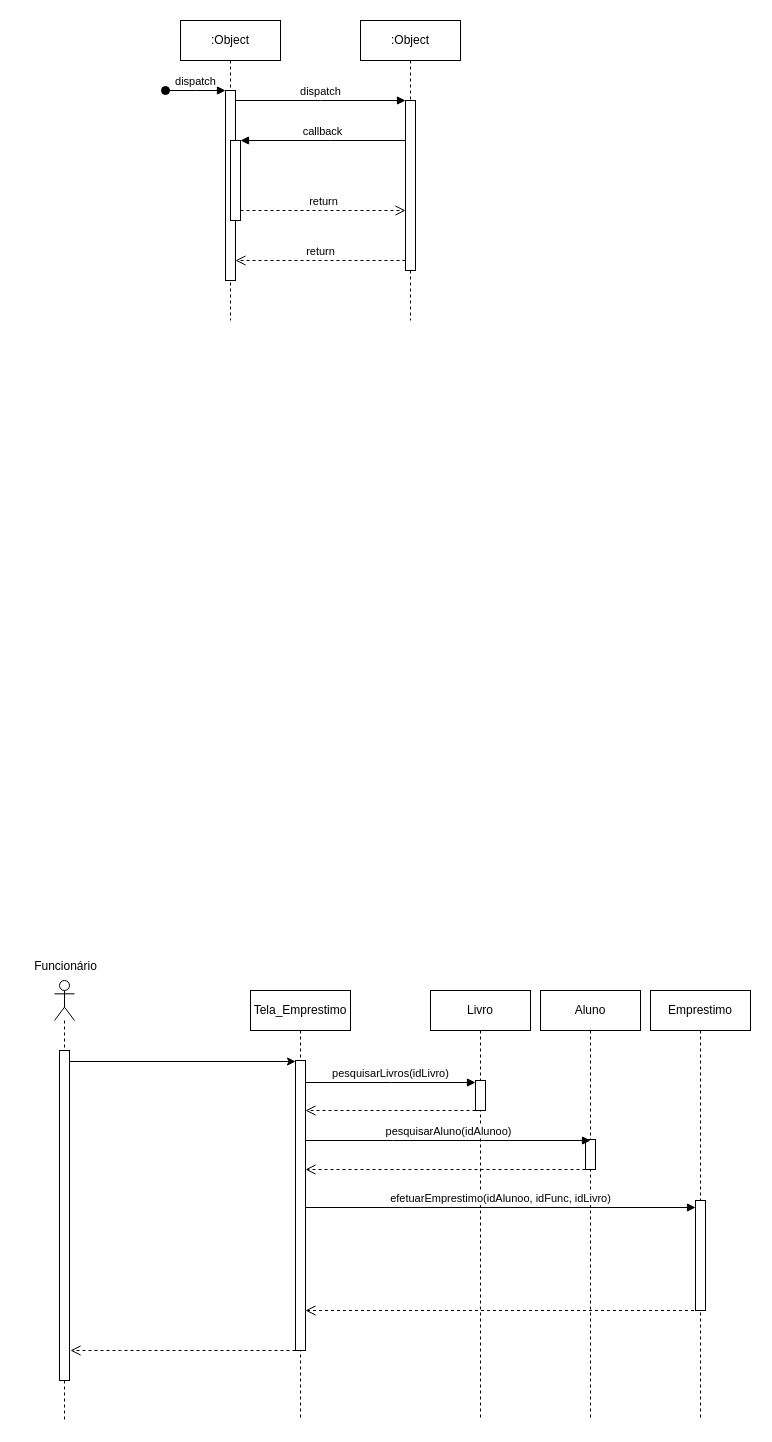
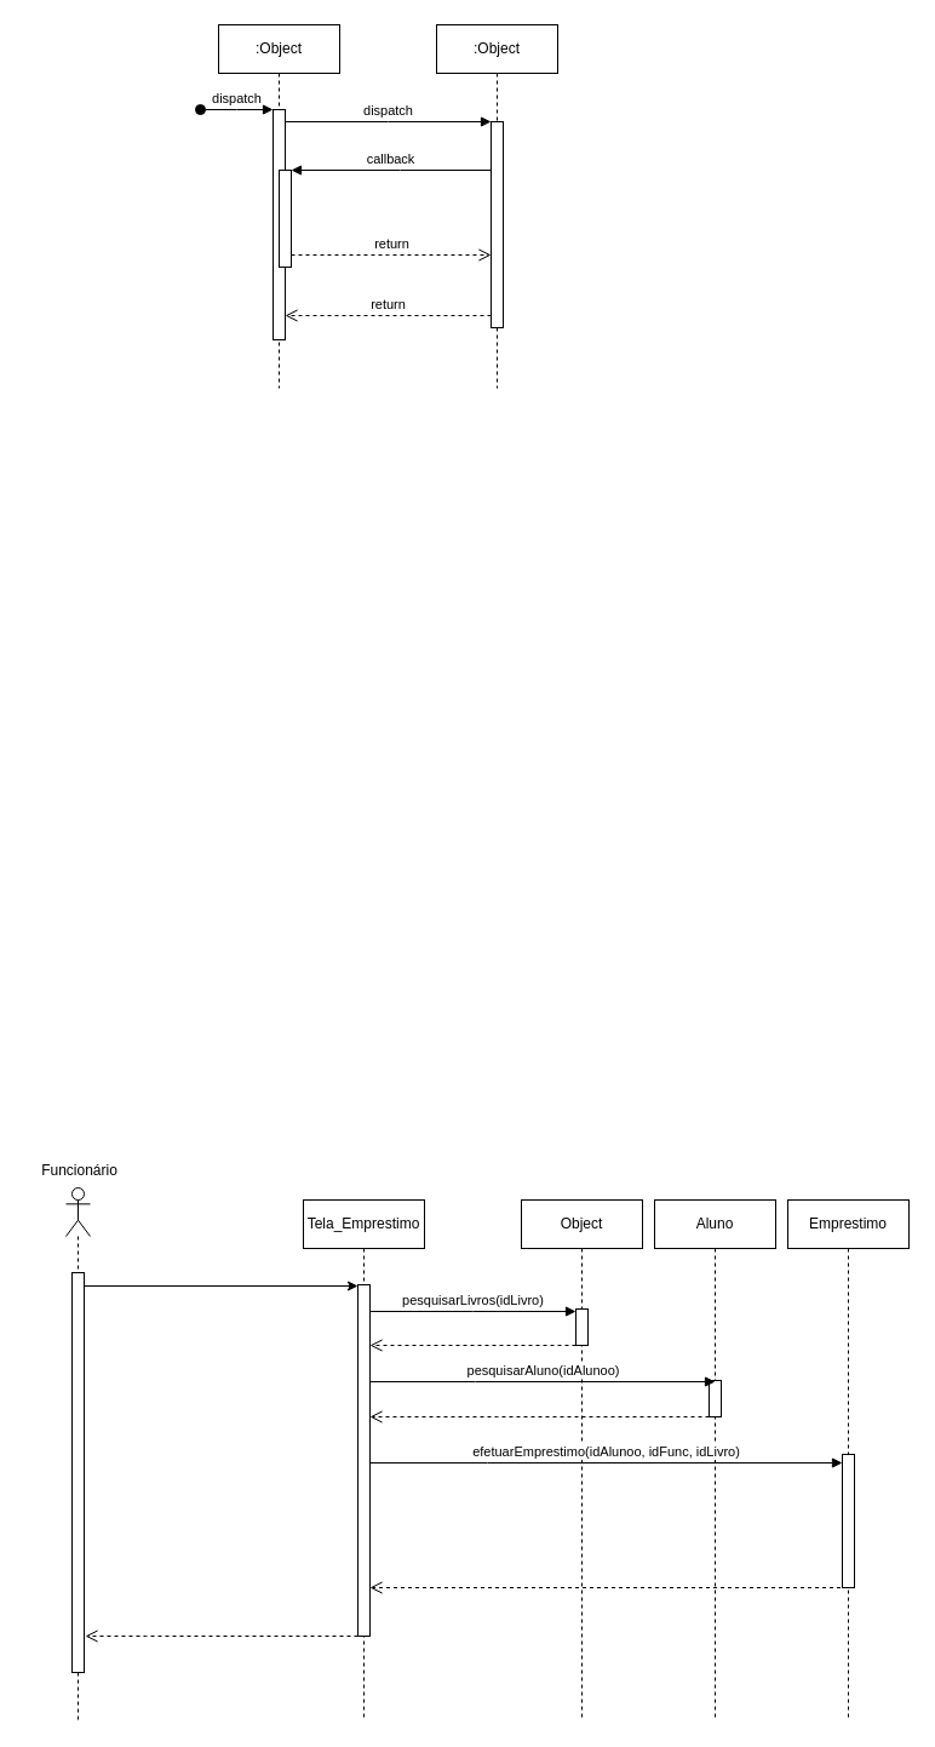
  <mxCell id="0" />
  <mxCell id="1" parent="0" />
  <mxCell id="2" value="" style="shape=umlLifeline;perimeter=lifelinePerimeter;whiteSpace=wrap;html=1;container=1;dropTarget=0;collapsible=0;recursiveResize=0;outlineConnect=0;portConstraint=eastwest;newEdgeStyle={&quot;curved&quot;:0,&quot;rounded&quot;:0};participant=umlActor;" vertex="1" parent="1"><mxGeometry x="54" y="980" width="20" height="440" as="geometry" /></mxCell>
  <mxCell id="3" value=":Object" style="shape=umlLifeline;perimeter=lifelinePerimeter;whiteSpace=wrap;html=1;container=0;dropTarget=0;collapsible=0;recursiveResize=0;outlineConnect=0;portConstraint=eastwest;newEdgeStyle={&quot;edgeStyle&quot;:&quot;elbowEdgeStyle&quot;,&quot;elbow&quot;:&quot;vertical&quot;,&quot;curved&quot;:0,&quot;rounded&quot;:0};" parent="1" vertex="1"><mxGeometry x="180" y="20" width="100" height="300" as="geometry" /></mxCell>
  <mxCell id="4" value="" style="html=1;points=[];perimeter=orthogonalPerimeter;outlineConnect=0;targetShapes=umlLifeline;portConstraint=eastwest;newEdgeStyle={&quot;edgeStyle&quot;:&quot;elbowEdgeStyle&quot;,&quot;elbow&quot;:&quot;vertical&quot;,&quot;curved&quot;:0,&quot;rounded&quot;:0};" parent="3" vertex="1"><mxGeometry x="45" y="70" width="10" height="190" as="geometry" /></mxCell>
  <mxCell id="5" value="dispatch" style="html=1;verticalAlign=bottom;startArrow=oval;endArrow=block;startSize=8;edgeStyle=elbowEdgeStyle;elbow=vertical;curved=0;rounded=0;" parent="3" target="4" edge="1"><mxGeometry relative="1" as="geometry"><mxPoint x="-15" y="70" as="sourcePoint" /></mxGeometry></mxCell>
  <mxCell id="6" value="" style="html=1;points=[];perimeter=orthogonalPerimeter;outlineConnect=0;targetShapes=umlLifeline;portConstraint=eastwest;newEdgeStyle={&quot;edgeStyle&quot;:&quot;elbowEdgeStyle&quot;,&quot;elbow&quot;:&quot;vertical&quot;,&quot;curved&quot;:0,&quot;rounded&quot;:0};" parent="3" vertex="1"><mxGeometry x="50" y="120" width="10" height="80" as="geometry" /></mxCell>
  <mxCell id="7" value=":Object" style="shape=umlLifeline;perimeter=lifelinePerimeter;whiteSpace=wrap;html=1;container=0;dropTarget=0;collapsible=0;recursiveResize=0;outlineConnect=0;portConstraint=eastwest;newEdgeStyle={&quot;edgeStyle&quot;:&quot;elbowEdgeStyle&quot;,&quot;elbow&quot;:&quot;vertical&quot;,&quot;curved&quot;:0,&quot;rounded&quot;:0};" parent="1" vertex="1"><mxGeometry x="360" y="20" width="100" height="300" as="geometry" /></mxCell>
  <mxCell id="8" value="" style="html=1;points=[];perimeter=orthogonalPerimeter;outlineConnect=0;targetShapes=umlLifeline;portConstraint=eastwest;newEdgeStyle={&quot;edgeStyle&quot;:&quot;elbowEdgeStyle&quot;,&quot;elbow&quot;:&quot;vertical&quot;,&quot;curved&quot;:0,&quot;rounded&quot;:0};" parent="7" vertex="1"><mxGeometry x="45" y="80" width="10" height="170" as="geometry" /></mxCell>
  <mxCell id="9" value="dispatch" style="html=1;verticalAlign=bottom;endArrow=block;edgeStyle=elbowEdgeStyle;elbow=vertical;curved=0;rounded=0;" parent="1" source="4" target="8" edge="1"><mxGeometry relative="1" as="geometry"><mxPoint x="335" y="110" as="sourcePoint" /><Array as="points"><mxPoint x="320" y="100" /></Array></mxGeometry></mxCell>
  <mxCell id="10" value="return" style="html=1;verticalAlign=bottom;endArrow=open;dashed=1;endSize=8;edgeStyle=elbowEdgeStyle;elbow=vertical;curved=0;rounded=0;" parent="1" source="8" target="4" edge="1"><mxGeometry relative="1" as="geometry"><mxPoint x="335" y="185" as="targetPoint" /><Array as="points"><mxPoint x="330" y="260" /></Array></mxGeometry></mxCell>
  <mxCell id="11" value="callback" style="html=1;verticalAlign=bottom;endArrow=block;edgeStyle=elbowEdgeStyle;elbow=vertical;curved=0;rounded=0;" parent="1" source="8" target="6" edge="1"><mxGeometry relative="1" as="geometry"><mxPoint x="315" y="140" as="sourcePoint" /><Array as="points"><mxPoint x="330" y="140" /></Array></mxGeometry></mxCell>
  <mxCell id="12" value="return" style="html=1;verticalAlign=bottom;endArrow=open;dashed=1;endSize=8;edgeStyle=elbowEdgeStyle;elbow=vertical;curved=0;rounded=0;" parent="1" source="6" target="8" edge="1"><mxGeometry relative="1" as="geometry"><mxPoint x="315" y="215" as="targetPoint" /><Array as="points"><mxPoint x="320" y="210" /></Array></mxGeometry></mxCell>
  <mxCell id="13" value="Tela_Emprestimo" style="shape=umlLifeline;perimeter=lifelinePerimeter;whiteSpace=wrap;html=1;container=0;dropTarget=0;collapsible=0;recursiveResize=0;outlineConnect=0;portConstraint=eastwest;newEdgeStyle={&quot;edgeStyle&quot;:&quot;elbowEdgeStyle&quot;,&quot;elbow&quot;:&quot;vertical&quot;,&quot;curved&quot;:0,&quot;rounded&quot;:0};" vertex="1" parent="1"><mxGeometry x="250" y="990" width="100" height="430" as="geometry" /></mxCell>
  <mxCell id="14" value="" style="html=1;points=[];perimeter=orthogonalPerimeter;outlineConnect=0;targetShapes=umlLifeline;portConstraint=eastwest;newEdgeStyle={&quot;edgeStyle&quot;:&quot;elbowEdgeStyle&quot;,&quot;elbow&quot;:&quot;vertical&quot;,&quot;curved&quot;:0,&quot;rounded&quot;:0};" vertex="1" parent="13"><mxGeometry x="45" y="70" width="10" height="290" as="geometry" /></mxCell>
- <mxCell id="15" value="Livro" style="shape=umlLifeline;perimeter=lifelinePerimeter;whiteSpace=wrap;html=1;container=0;dropTarget=0;collapsible=0;recursiveResize=0;outlineConnect=0;portConstraint=eastwest;newEdgeStyle={&quot;edgeStyle&quot;:&quot;elbowEdgeStyle&quot;,&quot;elbow&quot;:&quot;vertical&quot;,&quot;curved&quot;:0,&quot;rounded&quot;:0};" vertex="1" parent="1"><mxGeometry x="430" y="990" width="100" height="430" as="geometry" /></mxCell>
+ <mxCell id="15" value="Object" style="shape=umlLifeline;perimeter=lifelinePerimeter;whiteSpace=wrap;html=1;container=0;dropTarget=0;collapsible=0;recursiveResize=0;outlineConnect=0;portConstraint=eastwest;newEdgeStyle={&quot;edgeStyle&quot;:&quot;elbowEdgeStyle&quot;,&quot;elbow&quot;:&quot;vertical&quot;,&quot;curved&quot;:0,&quot;rounded&quot;:0};" vertex="1" parent="1"><mxGeometry x="430" y="990" width="100" height="430" as="geometry" /></mxCell>
  <mxCell id="16" value="" style="html=1;points=[];perimeter=orthogonalPerimeter;outlineConnect=0;targetShapes=umlLifeline;portConstraint=eastwest;newEdgeStyle={&quot;edgeStyle&quot;:&quot;elbowEdgeStyle&quot;,&quot;elbow&quot;:&quot;vertical&quot;,&quot;curved&quot;:0,&quot;rounded&quot;:0};" vertex="1" parent="15"><mxGeometry x="45" y="90" width="10" height="30" as="geometry" /></mxCell>
  <mxCell id="17" value="pesquisarLivros(idLivro)" style="html=1;verticalAlign=bottom;endArrow=block;edgeStyle=elbowEdgeStyle;elbow=vertical;curved=0;rounded=0;" edge="1" parent="1"><mxGeometry relative="1" as="geometry"><mxPoint x="305" y="1082" as="sourcePoint" /><Array as="points"><mxPoint x="390" y="1082" /></Array><mxPoint x="475" y="1082" as="targetPoint" /></mxGeometry></mxCell>
  <mxCell id="18" value="" style="html=1;verticalAlign=bottom;endArrow=open;dashed=1;endSize=8;edgeStyle=elbowEdgeStyle;elbow=vertical;curved=0;rounded=0;" edge="1" parent="1"><mxGeometry relative="1" as="geometry"><mxPoint x="305" y="1110" as="targetPoint" /><Array as="points"><mxPoint x="400" y="1110" /></Array><mxPoint x="475" y="1110" as="sourcePoint" /></mxGeometry></mxCell>
  <mxCell id="19" value="Emprestimo" style="shape=umlLifeline;perimeter=lifelinePerimeter;whiteSpace=wrap;html=1;container=0;dropTarget=0;collapsible=0;recursiveResize=0;outlineConnect=0;portConstraint=eastwest;newEdgeStyle={&quot;edgeStyle&quot;:&quot;elbowEdgeStyle&quot;,&quot;elbow&quot;:&quot;vertical&quot;,&quot;curved&quot;:0,&quot;rounded&quot;:0};" vertex="1" parent="1"><mxGeometry x="650" y="990" width="100" height="430" as="geometry" /></mxCell>
  <mxCell id="20" value="" style="html=1;points=[];perimeter=orthogonalPerimeter;outlineConnect=0;targetShapes=umlLifeline;portConstraint=eastwest;newEdgeStyle={&quot;edgeStyle&quot;:&quot;elbowEdgeStyle&quot;,&quot;elbow&quot;:&quot;vertical&quot;,&quot;curved&quot;:0,&quot;rounded&quot;:0};" vertex="1" parent="19"><mxGeometry x="45" y="210" width="10" height="110" as="geometry" /></mxCell>
  <mxCell id="21" value="Aluno" style="shape=umlLifeline;perimeter=lifelinePerimeter;whiteSpace=wrap;html=1;container=0;dropTarget=0;collapsible=0;recursiveResize=0;outlineConnect=0;portConstraint=eastwest;newEdgeStyle={&quot;edgeStyle&quot;:&quot;elbowEdgeStyle&quot;,&quot;elbow&quot;:&quot;vertical&quot;,&quot;curved&quot;:0,&quot;rounded&quot;:0};" vertex="1" parent="1"><mxGeometry x="540" y="990" width="100" height="430" as="geometry" /></mxCell>
  <mxCell id="22" value="" style="html=1;points=[];perimeter=orthogonalPerimeter;outlineConnect=0;targetShapes=umlLifeline;portConstraint=eastwest;newEdgeStyle={&quot;edgeStyle&quot;:&quot;elbowEdgeStyle&quot;,&quot;elbow&quot;:&quot;vertical&quot;,&quot;curved&quot;:0,&quot;rounded&quot;:0};" vertex="1" parent="21"><mxGeometry x="45" y="149" width="10" height="30" as="geometry" /></mxCell>
  <mxCell id="23" value="pesquisarAluno(idAlunoo)" style="html=1;verticalAlign=bottom;endArrow=block;edgeStyle=elbowEdgeStyle;elbow=vertical;curved=0;rounded=0;" edge="1" parent="1" source="14"><mxGeometry relative="1" as="geometry"><mxPoint x="307" y="1140" as="sourcePoint" /><Array as="points"><mxPoint x="392" y="1140" /></Array><mxPoint x="590" y="1140" as="targetPoint" /></mxGeometry></mxCell>
  <mxCell id="24" value="" style="html=1;verticalAlign=bottom;endArrow=open;dashed=1;endSize=8;edgeStyle=elbowEdgeStyle;elbow=vertical;curved=0;rounded=0;" edge="1" parent="1"><mxGeometry relative="1" as="geometry"><mxPoint x="305" y="1169" as="targetPoint" /><Array as="points"><mxPoint x="410" y="1169" /></Array><mxPoint x="585" y="1169" as="sourcePoint" /></mxGeometry></mxCell>
  <mxCell id="25" value="efetuarEmprestimo(idAlunoo, idFunc, idLivro)" style="html=1;verticalAlign=bottom;endArrow=block;edgeStyle=elbowEdgeStyle;elbow=vertical;curved=0;rounded=0;" edge="1" parent="1" source="14" target="20"><mxGeometry relative="1" as="geometry"><mxPoint x="315" y="1207" as="sourcePoint" /><Array as="points"><mxPoint x="402" y="1207" /></Array><mxPoint x="600" y="1207" as="targetPoint" /></mxGeometry></mxCell>
  <mxCell id="26" value="" style="html=1;verticalAlign=bottom;endArrow=open;dashed=1;endSize=8;edgeStyle=elbowEdgeStyle;elbow=vertical;curved=0;rounded=0;" edge="1" parent="1"><mxGeometry relative="1" as="geometry"><mxPoint x="305" y="1310" as="targetPoint" /><Array as="points"><mxPoint x="420" y="1310" /></Array><mxPoint x="699.5" y="1310" as="sourcePoint" /></mxGeometry></mxCell>
  <mxCell id="27" value="" style="html=1;points=[];perimeter=orthogonalPerimeter;outlineConnect=0;targetShapes=umlLifeline;portConstraint=eastwest;newEdgeStyle={&quot;edgeStyle&quot;:&quot;elbowEdgeStyle&quot;,&quot;elbow&quot;:&quot;vertical&quot;,&quot;curved&quot;:0,&quot;rounded&quot;:0};" vertex="1" parent="1"><mxGeometry x="59" y="1050" width="10" height="330" as="geometry" /></mxCell>
  <mxCell id="28" value="" style="endArrow=classic;html=1;rounded=0;" edge="1" parent="1" source="27"><mxGeometry width="50" height="50" relative="1" as="geometry"><mxPoint x="110" y="1061" as="sourcePoint" /><mxPoint x="295" y="1061" as="targetPoint" /></mxGeometry></mxCell>
  <mxCell id="29" value="" style="html=1;verticalAlign=bottom;endArrow=open;dashed=1;endSize=8;edgeStyle=elbowEdgeStyle;elbow=vertical;curved=0;rounded=0;" edge="1" parent="1" source="14"><mxGeometry relative="1" as="geometry"><mxPoint x="70" y="1350" as="targetPoint" /><Array as="points"><mxPoint x="120" y="1350" /></Array><mxPoint x="280" y="1350" as="sourcePoint" /></mxGeometry></mxCell>
  <mxCell id="30" value="Funcionário" style="text;html=1;align=center;verticalAlign=middle;resizable=0;points=[];autosize=1;strokeColor=none;fillColor=none;" vertex="1" parent="1"><mxGeometry x="20" y="951" width="90" height="30" as="geometry" /></mxCell>
